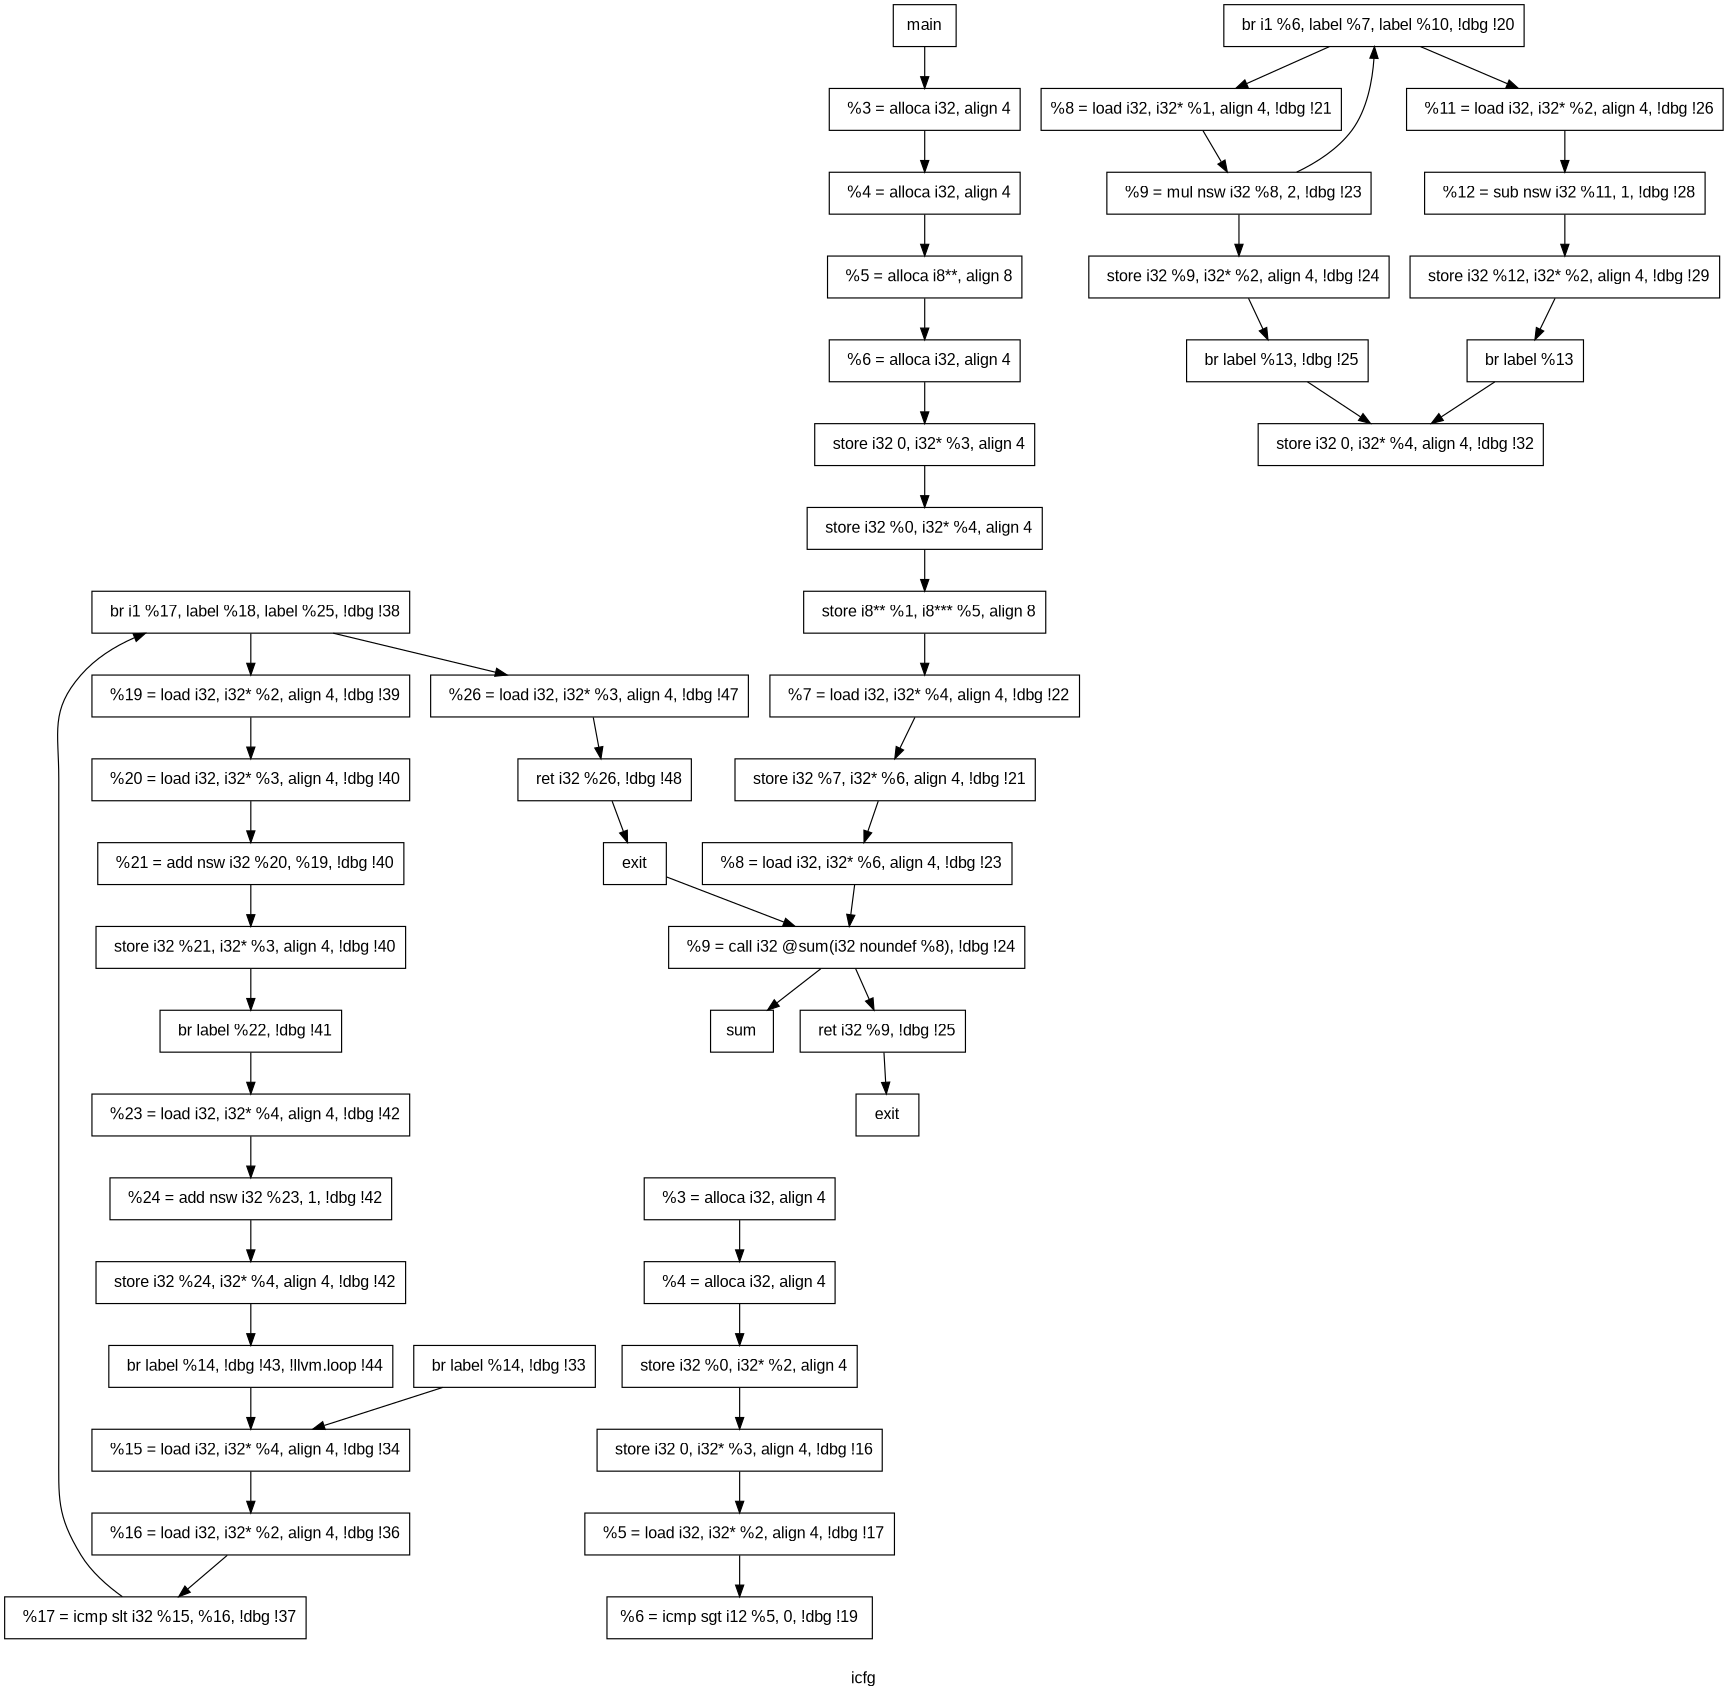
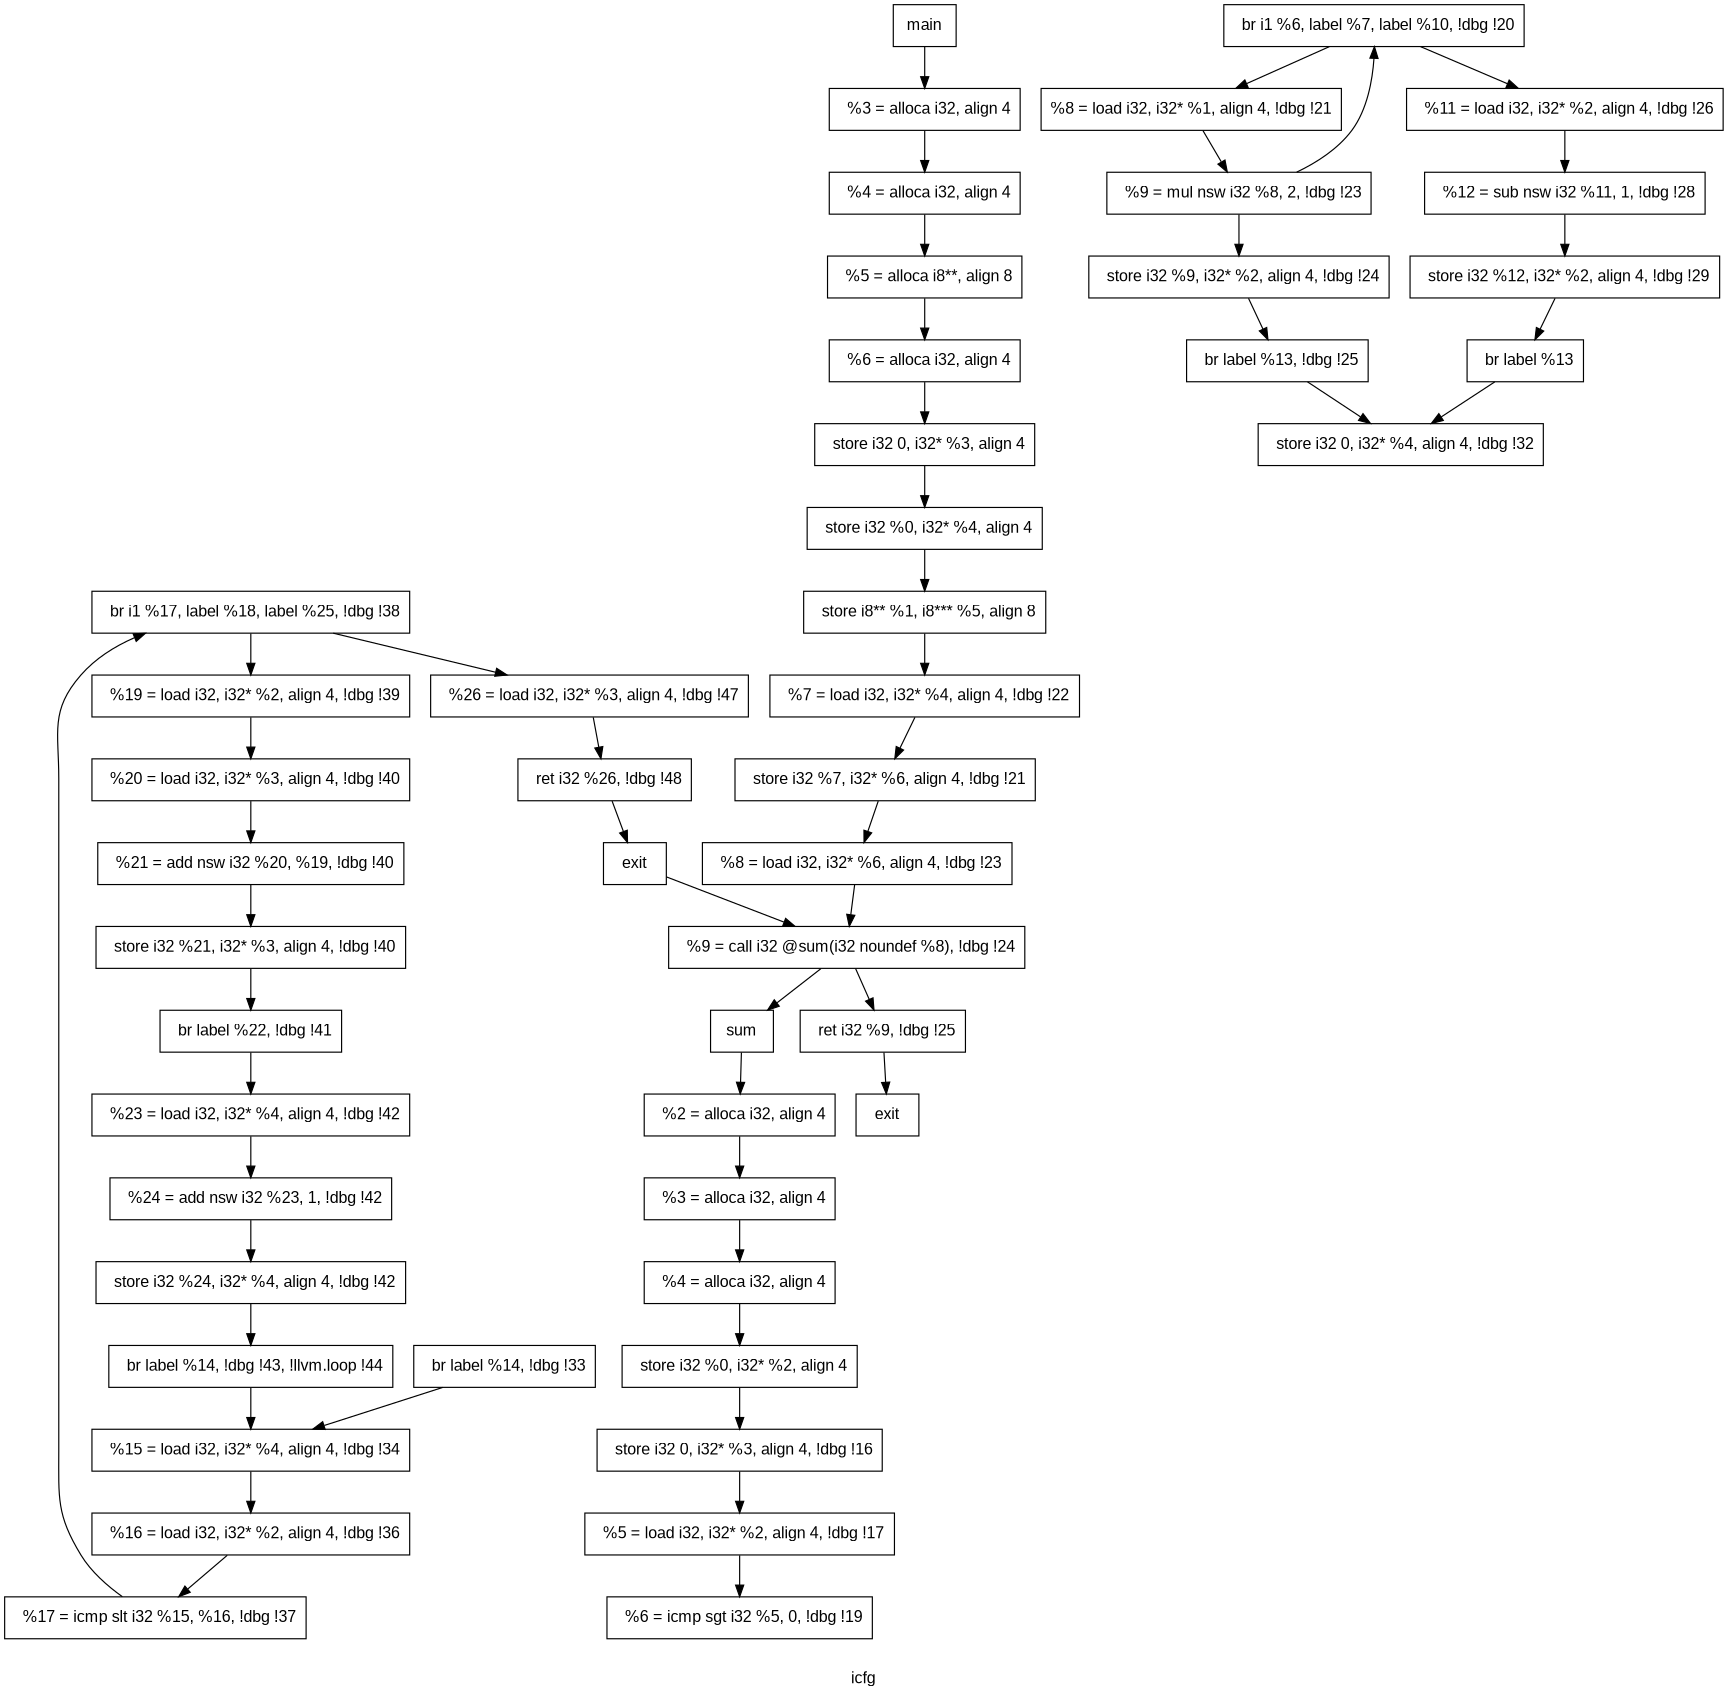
  digraph {
    fontname="Liberation Sans"
    label=icfg
    node [color=black fontname="Liberation Sans" shape=rectangle]
    edge [color=black fontname="Liberation Sans"]
    n1 [label=sum]
+   n2 [label="  %2 = alloca i32, align 4"]
    n3 [label="  %3 = alloca i32, align 4"]
    n4 [label=exit]
    n5 [label="  %9 = call i32 @sum(i32 noundef %8), !dbg !24"]
    n6 [label="  ret i32 %9, !dbg !25"]
    n7 [label="  %4 = alloca i32, align 4"]
    n8 [label="  store i32 %0, i32* %2, align 4"]
    n9 [label="  store i32 0, i32* %3, align 4, !dbg !16"]
    n10 [label="  %5 = load i32, i32* %2, align 4, !dbg !17"]
-   n11 [label="%6 = icmp sgt i12 %5, 0, !dbg !19"]
+   n11 [label="  %6 = icmp sgt i32 %5, 0, !dbg !19"]
    n12 [label="  br i1 %6, label %7, label %10, !dbg !20"]
    n13 [label="%8 = load i32, i32* %1, align 4, !dbg !21"]
    n14 [label="  %11 = load i32, i32* %2, align 4, !dbg !26"]
    n15 [label="  %9 = mul nsw i32 %8, 2, !dbg !23"]
    n16 [label="  %12 = sub nsw i32 %11, 1, !dbg !28"]
    n17 [label="  store i32 %9, i32* %2, align 4, !dbg !24"]
    n18 [label="  br label %13, !dbg !25"]
    n19 [label="  store i32 0, i32* %4, align 4, !dbg !32"]
    n20 [label="  store i32 %12, i32* %2, align 4, !dbg !29"]
    n21 [label="  br label %13"]
    n22 [label="  br label %14, !dbg !33"]
    n23 [label="  %15 = load i32, i32* %4, align 4, !dbg !34"]
    n24 [label="  %16 = load i32, i32* %2, align 4, !dbg !36"]
    n25 [label="  %17 = icmp slt i32 %15, %16, !dbg !37"]
    n26 [label="  br i1 %17, label %18, label %25, !dbg !38"]
    n27 [label="  %19 = load i32, i32* %2, align 4, !dbg !39"]
    n28 [label="  %26 = load i32, i32* %3, align 4, !dbg !47"]
    n29 [label="  %20 = load i32, i32* %3, align 4, !dbg !40"]
    n30 [label="  ret i32 %26, !dbg !48"]
    n31 [label="  %21 = add nsw i32 %20, %19, !dbg !40"]
    n32 [label="  store i32 %21, i32* %3, align 4, !dbg !40"]
    n33 [label="  br label %22, !dbg !41"]
    n34 [label="  %23 = load i32, i32* %4, align 4, !dbg !42"]
    n35 [label="  %24 = add nsw i32 %23, 1, !dbg !42"]
    n36 [label="  store i32 %24, i32* %4, align 4, !dbg !42"]
    n37 [label="  br label %14, !dbg !43, !llvm.loop !44"]
    n38 [label=main]
    n39 [label="  %3 = alloca i32, align 4"]
    n40 [label="  %4 = alloca i32, align 4"]
    n41 [label=exit]
    n42 [label="  %5 = alloca i8**, align 8"]
    n43 [label="  %6 = alloca i32, align 4"]
    n44 [label="  store i32 0, i32* %3, align 4"]
    n45 [label="  store i32 %0, i32* %4, align 4"]
    n46 [label="  store i8** %1, i8*** %5, align 8"]
    n47 [label="  %7 = load i32, i32* %4, align 4, !dbg !22"]
    n48 [label="  store i32 %7, i32* %6, align 4, !dbg !21"]
    n49 [label="  %8 = load i32, i32* %6, align 4, !dbg !23"]
+   n1 -> n2
+   n2 -> n3
    n3 -> n7
    n4 -> n5
    n5 -> n1
    n5 -> n6
    n6 -> n41
    n7 -> n8
    n8 -> n9
    n9 -> n10
    n10 -> n11
    n12 -> n13
    n12 -> n14
    n13 -> n15
    n14 -> n16
    n15 -> n12
    n15 -> n17
    n16 -> n20
    n17 -> n18
    n18 -> n19
    n20 -> n21
    n21 -> n19
    n22 -> n23
    n23 -> n24
    n24 -> n25
    n25 -> n26
    n26 -> n27
    n26 -> n28
    n27 -> n29
    n28 -> n30
    n29 -> n31
    n30 -> n4
    n31 -> n32
    n32 -> n33
    n33 -> n34
    n34 -> n35
    n35 -> n36
    n36 -> n37
    n37 -> n23
    n38 -> n39
    n39 -> n40
    n40 -> n42
    n42 -> n43
    n43 -> n44
    n44 -> n45
    n45 -> n46
    n46 -> n47
    n47 -> n48
    n48 -> n49
    n49 -> n5
  }
